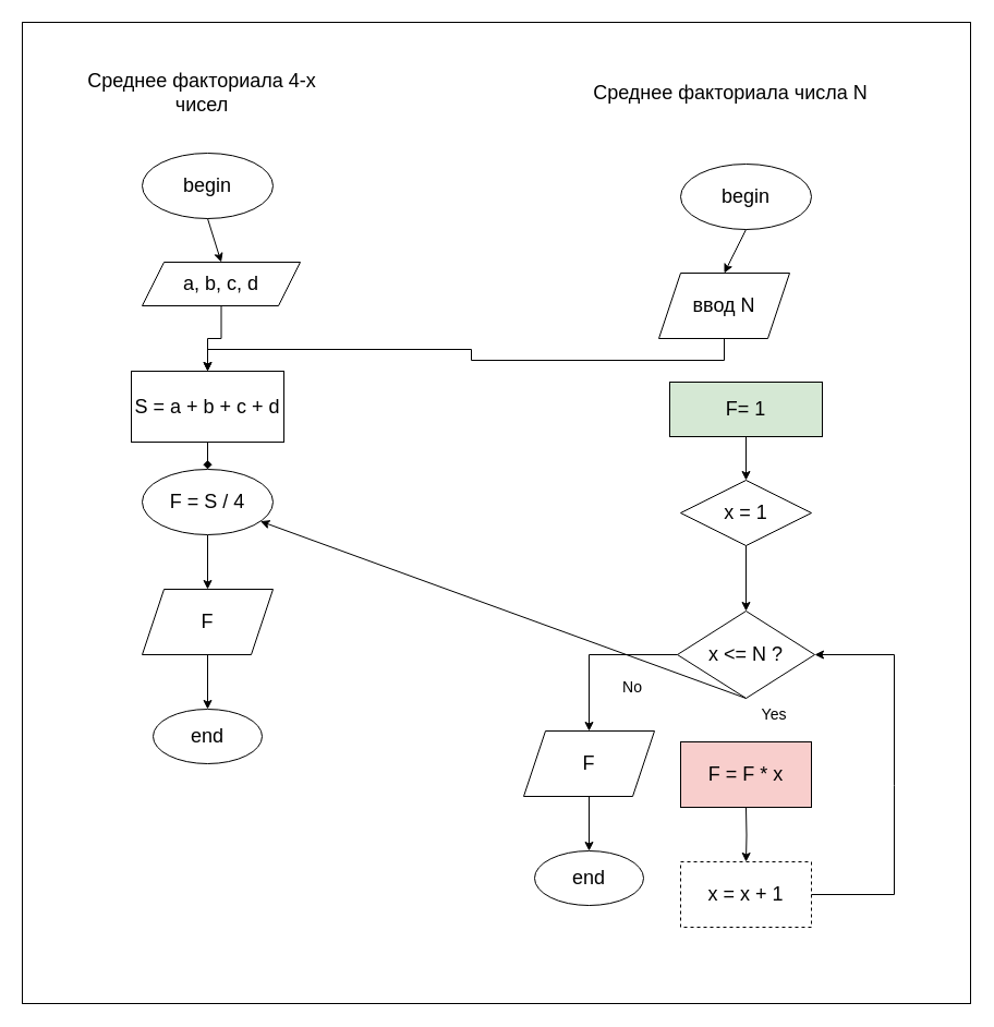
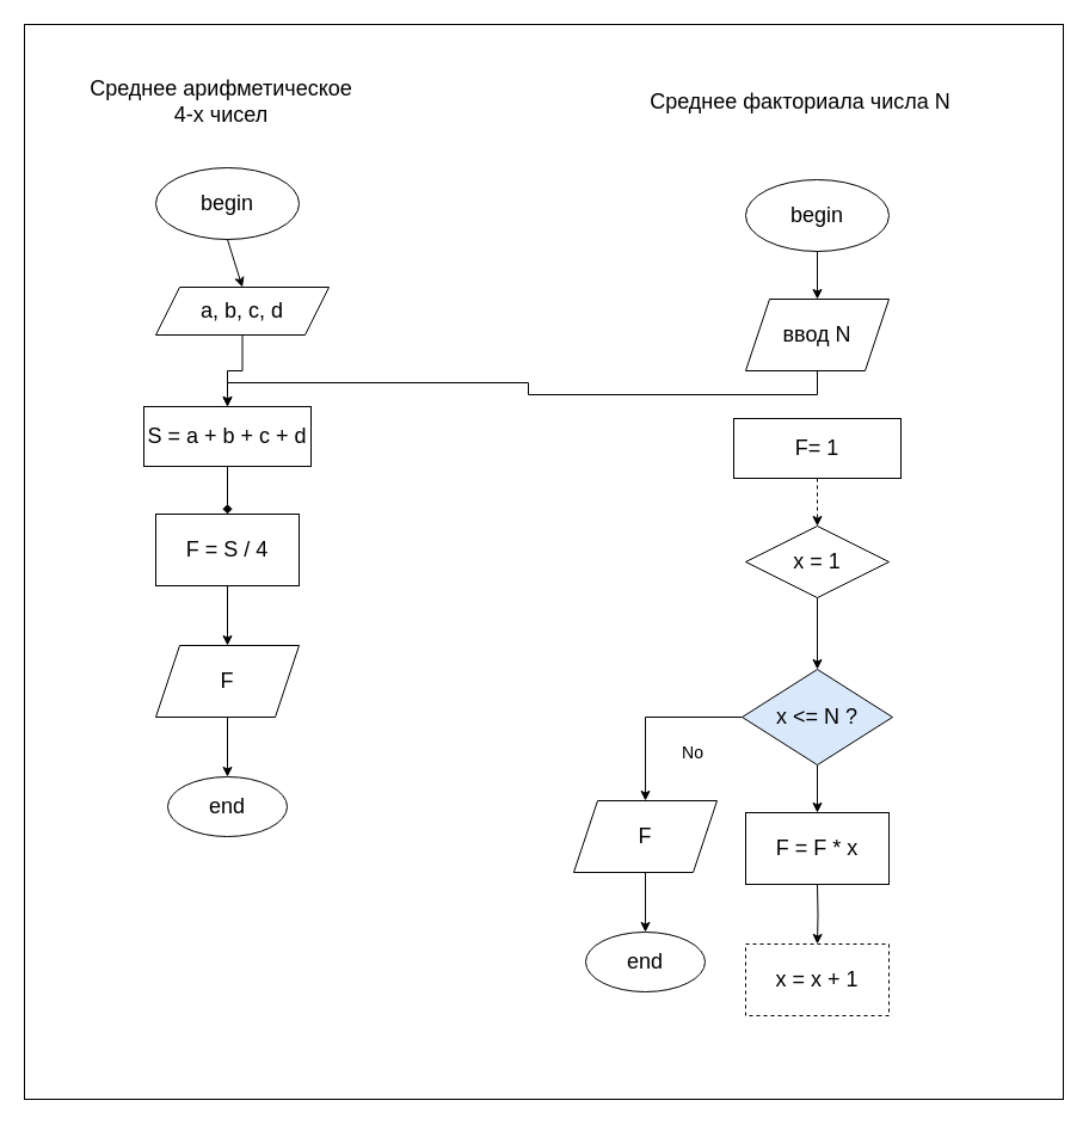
  <mxCell id="0" />
  <mxCell id="1" parent="0" />
  <mxCell id="2" value="" style="rounded=0;whiteSpace=wrap;html=1;" vertex="1" parent="1"><mxGeometry x="20" y="20" width="870" height="900" as="geometry" /></mxCell>
  <mxCell id="3" value="&lt;font style=&quot;font-size: 18px;&quot;&gt;begin&lt;/font&gt;" style="ellipse;whiteSpace=wrap;html=1;" vertex="1" parent="1"><mxGeometry x="130" y="140" width="120" height="60" as="geometry" /></mxCell>
  <mxCell id="4" style="edgeStyle=orthogonalEdgeStyle;rounded=0;orthogonalLoop=1;jettySize=auto;html=1;exitX=0.5;exitY=1;exitDx=0;exitDy=0;" edge="1" parent="1" source="5" target="8"><mxGeometry relative="1" as="geometry"><mxPoint x="190" y="330" as="targetPoint" /></mxGeometry></mxCell>
  <mxCell id="5" value="&lt;font style=&quot;font-size: 18px;&quot;&gt;a, b, c, d&lt;/font&gt;" style="shape=parallelogram;perimeter=parallelogramPerimeter;whiteSpace=wrap;html=1;fixedSize=1;" vertex="1" parent="1"><mxGeometry x="130" y="240" width="145" height="40" as="geometry" /></mxCell>
  <mxCell id="6" value="" style="endArrow=classic;html=1;rounded=0;exitX=0.5;exitY=1;exitDx=0;exitDy=0;entryX=0.5;entryY=0;entryDx=0;entryDy=0;" edge="1" parent="1" source="3" target="5"><mxGeometry width="50" height="50" relative="1" as="geometry"><mxPoint y="360" as="sourcePoint" x="180" /><mxPoint x="230" y="310" as="targetPoint" /></mxGeometry></mxCell>
  <mxCell id="7" style="edgeStyle=orthogonalEdgeStyle;rounded=0;orthogonalLoop=1;jettySize=auto;html=1;endArrow=diamond;" edge="1" parent="1" source="8" target="10"><mxGeometry relative="1" as="geometry"><mxPoint x="190" y="430" as="targetPoint" /></mxGeometry></mxCell>
- <mxCell id="8" value="&lt;font style=&quot;font-size: 18px;&quot;&gt;S = a + b + c + d&lt;/font&gt;" style="rounded=0;whiteSpace=wrap;html=1;" vertex="1" parent="1"><mxGeometry x="120" y="340" width="140" height="65" as="geometry" /></mxCell>
+ <mxCell id="8" value="&lt;font style=&quot;font-size: 18px;&quot;&gt;S = a + b + c + d&lt;/font&gt;" style="rounded=0;whiteSpace=wrap;html=1;" vertex="1" parent="1"><mxGeometry x="120" y="340" width="140" height="50" as="geometry" /></mxCell>
  <mxCell id="9" style="edgeStyle=orthogonalEdgeStyle;rounded=0;orthogonalLoop=1;jettySize=auto;html=1;exitX=0.5;exitY=1;exitDx=0;exitDy=0;" edge="1" parent="1" source="10" target="12"><mxGeometry relative="1" as="geometry"><mxPoint x="190" y="530" as="targetPoint" /></mxGeometry></mxCell>
- <mxCell id="10" value="&lt;font style=&quot;font-size: 18px;&quot;&gt;F = S / 4&lt;/font&gt;" style="ellipse;whiteSpace=wrap;html=1;" vertex="1" parent="1"><mxGeometry x="130" y="430" width="120" height="60" as="geometry" /></mxCell>
+ <mxCell id="10" value="&lt;font style=&quot;font-size: 18px;&quot;&gt;F = S / 4&lt;/font&gt;" style="rounded=0;whiteSpace=wrap;html=1;" vertex="1" parent="1"><mxGeometry x="130" y="430" width="120" height="60" as="geometry" /></mxCell>
  <mxCell id="11" style="edgeStyle=orthogonalEdgeStyle;rounded=0;orthogonalLoop=1;jettySize=auto;html=1;" edge="1" parent="1" source="12" target="13"><mxGeometry relative="1" as="geometry"><mxPoint x="190" y="640" as="targetPoint" /></mxGeometry></mxCell>
  <mxCell id="12" value="&lt;font style=&quot;font-size: 18px;&quot;&gt;F&lt;/font&gt;" style="shape=parallelogram;perimeter=parallelogramPerimeter;whiteSpace=wrap;html=1;fixedSize=1;" vertex="1" parent="1"><mxGeometry x="130" y="540" width="120" height="60" as="geometry" /></mxCell>
  <mxCell id="13" value="&lt;font style=&quot;font-size: 18px;&quot;&gt;end&lt;/font&gt;" style="ellipse;whiteSpace=wrap;html=1;" vertex="1" parent="1"><mxGeometry x="140" y="650" width="100" height="50" as="geometry" /></mxCell>
- <mxCell id="14" value="&lt;font style=&quot;font-size: 18px;&quot;&gt;Среднее факториала 4-х чисел&lt;/font&gt;" style="text;html=1;strokeColor=none;fillColor=none;align=center;verticalAlign=middle;whiteSpace=wrap;rounded=0;" vertex="1" parent="1"><mxGeometry x="70" y="80" width="230" height="10" as="geometry" /></mxCell>
+ <mxCell id="14" value="&lt;font style=&quot;font-size: 18px;&quot;&gt;Среднее арифметическое 4-х чисел&lt;/font&gt;" style="text;html=1;strokeColor=none;fillColor=none;align=center;verticalAlign=middle;whiteSpace=wrap;rounded=0;" vertex="1" parent="1"><mxGeometry x="70" y="80" width="230" height="10" as="geometry" /></mxCell>
  <mxCell id="15" value="&lt;font style=&quot;font-size: 18px;&quot;&gt;Среднее факториала числа N&lt;/font&gt;" style="text;html=1;strokeColor=none;fillColor=none;align=center;verticalAlign=middle;whiteSpace=wrap;rounded=0;" vertex="1" parent="1"><mxGeometry x="540" y="65" width="260" height="40" as="geometry" /></mxCell>
  <mxCell id="16" value="&lt;font style=&quot;font-size: 18px;&quot;&gt;begin&lt;/font&gt;" style="ellipse;whiteSpace=wrap;html=1;" vertex="1" parent="1"><mxGeometry x="624" y="150" width="120" height="60" as="geometry" /></mxCell>
  <mxCell id="17" style="edgeStyle=orthogonalEdgeStyle;rounded=0;orthogonalLoop=1;jettySize=auto;html=1;exitX=0.5;exitY=1;exitDx=0;exitDy=0;" edge="1" parent="1" source="18" target="8"><mxGeometry relative="1" as="geometry"><mxPoint x="684" y="340" as="targetPoint" /></mxGeometry></mxCell>
- <mxCell id="18" value="&lt;font style=&quot;font-size: 18px;&quot;&gt;ввод N&lt;/font&gt;" style="shape=parallelogram;perimeter=parallelogramPerimeter;whiteSpace=wrap;html=1;fixedSize=1;" vertex="1" parent="1"><mxGeometry x="604" y="250" width="120" height="60" as="geometry" /></mxCell>
+ <mxCell id="18" value="&lt;font style=&quot;font-size: 18px;&quot;&gt;ввод N&lt;/font&gt;" style="shape=parallelogram;perimeter=parallelogramPerimeter;whiteSpace=wrap;html=1;fixedSize=1;" vertex="1" parent="1"><mxGeometry x="624" y="250" width="120" height="60" as="geometry" /></mxCell>
  <mxCell id="19" value="" style="endArrow=classic;html=1;rounded=0;exitX=0.5;exitY=1;exitDx=0;exitDy=0;entryX=0.5;entryY=0;entryDx=0;entryDy=0;" edge="1" parent="1" source="16" target="18"><mxGeometry width="50" height="50" relative="1" as="geometry"><mxPoint x="674" y="370" as="sourcePoint" /><mxPoint x="724" y="320" as="targetPoint" /></mxGeometry></mxCell>
- <mxCell id="20" style="edgeStyle=orthogonalEdgeStyle;rounded=0;orthogonalLoop=1;jettySize=auto;html=1;" edge="1" parent="1" source="21" target="22"><mxGeometry relative="1" as="geometry"><mxPoint x="684" y="440" as="targetPoint" /></mxGeometry></mxCell>
- <mxCell id="21" value="&lt;font style=&quot;font-size: 18px;&quot;&gt;F= 1&lt;/font&gt;" style="rounded=0;whiteSpace=wrap;html=1;fillColor=#d5e8d4;" vertex="1" parent="1"><mxGeometry x="614" y="350" width="140" height="50" as="geometry" /></mxCell>
+ <mxCell id="20" style="edgeStyle=orthogonalEdgeStyle;rounded=0;orthogonalLoop=1;jettySize=auto;html=1;dashed=1;" edge="1" parent="1" source="21" target="22"><mxGeometry relative="1" as="geometry"><mxPoint x="684" y="440" as="targetPoint" /></mxGeometry></mxCell>
+ <mxCell id="21" value="&lt;font style=&quot;font-size: 18px;&quot;&gt;F= 1&lt;/font&gt;" style="rounded=0;whiteSpace=wrap;html=1;" vertex="1" parent="1"><mxGeometry x="614" y="350" width="140" height="50" as="geometry" /></mxCell>
  <mxCell id="22" value="&lt;font style=&quot;font-size: 18px;&quot;&gt;x = 1&lt;/font&gt;" style="rhombus;whiteSpace=wrap;html=1;" vertex="1" parent="1"><mxGeometry x="624" y="440" width="120" height="60" as="geometry" /></mxCell>
  <mxCell id="23" style="edgeStyle=orthogonalEdgeStyle;rounded=0;orthogonalLoop=1;jettySize=auto;html=1;" edge="1" parent="1" source="24" target="25"><mxGeometry relative="1" as="geometry"><mxPoint x="540" y="770" as="targetPoint" /></mxGeometry></mxCell>
  <mxCell id="24" value="&lt;font style=&quot;font-size: 18px;&quot;&gt;F&lt;/font&gt;" style="shape=parallelogram;perimeter=parallelogramPerimeter;whiteSpace=wrap;html=1;fixedSize=1;" vertex="1" parent="1"><mxGeometry x="480" y="670" width="120" height="60" as="geometry" /></mxCell>
  <mxCell id="25" value="&lt;font style=&quot;font-size: 18px;&quot;&gt;end&lt;/font&gt;" style="ellipse;whiteSpace=wrap;html=1;" vertex="1" parent="1"><mxGeometry x="490" y="780" width="100" height="50" as="geometry" /></mxCell>
- <mxCell id="26" value="&lt;font style=&quot;font-size: 18px;&quot;&gt;x &amp;lt;= N ?&lt;/font&gt;" style="rhombus;whiteSpace=wrap;html=1;" vertex="1" parent="1"><mxGeometry x="621" y="560" width="126" height="80" as="geometry" /></mxCell>
+ <mxCell id="26" value="&lt;font style=&quot;font-size: 18px;&quot;&gt;x &amp;lt;= N ?&lt;/font&gt;" style="rhombus;whiteSpace=wrap;html=1;fillColor=#dae8fc;" vertex="1" parent="1"><mxGeometry x="621" y="560" width="126" height="80" as="geometry" /></mxCell>
  <mxCell id="27" value="" style="endArrow=classic;html=1;rounded=0;exitX=0.5;exitY=1;exitDx=0;exitDy=0;" edge="1" parent="1" source="22"><mxGeometry width="50" height="50" relative="1" as="geometry"><mxPoint x="610" y="670" as="sourcePoint" /><mxPoint x="684" y="560" as="targetPoint" /></mxGeometry></mxCell>
  <mxCell id="28" value="" style="endArrow=classic;html=1;rounded=0;exitX=0;exitY=0.5;exitDx=0;exitDy=0;entryX=0.5;entryY=0;entryDx=0;entryDy=0;" edge="1" parent="1" source="26" target="24"><mxGeometry width="50" height="50" relative="1" as="geometry"><mxPoint x="600" y="660" as="sourcePoint" /><mxPoint x="570" y="670" as="targetPoint" /><Array as="points"><mxPoint x="540" y="600" /></Array></mxGeometry></mxCell>
  <mxCell id="29" value="&lt;font style=&quot;font-size: 14px;&quot;&gt;No&lt;/font&gt;" style="text;html=1;strokeColor=none;fillColor=none;align=center;verticalAlign=middle;whiteSpace=wrap;rounded=0;" vertex="1" parent="1"><mxGeometry x="550" y="615" width="60" height="30" as="geometry" /></mxCell>
- <mxCell id="30" value="&lt;font style=&quot;font-size: 18px;&quot;&gt;F = F * x&lt;/font&gt;" style="rounded=0;whiteSpace=wrap;html=1;fillColor=#f8cecc;" vertex="1" parent="1"><mxGeometry x="624" y="680" width="120" height="60" as="geometry" /></mxCell>
- <mxCell id="31" value="" style="endArrow=classic;html=1;rounded=0;exitX=0.5;exitY=1;exitDx=0;exitDy=0;" edge="1" parent="1" source="26" target="10"><mxGeometry width="50" height="50" relative="1" as="geometry"><mxPoint x="580" y="690" as="sourcePoint" /><mxPoint x="630" y="640" as="targetPoint" /></mxGeometry></mxCell>
- <mxCell id="32" value="&lt;font style=&quot;font-size: 14px;&quot;&gt;Yes&lt;/font&gt;" style="text;html=1;strokeColor=none;fillColor=none;align=center;verticalAlign=middle;whiteSpace=wrap;rounded=0;" vertex="1" parent="1"><mxGeometry x="680" y="640" width="60" height="30" as="geometry" /></mxCell>
+ <mxCell id="30" value="&lt;font style=&quot;font-size: 18px;&quot;&gt;F = F * x&lt;/font&gt;" style="rounded=0;whiteSpace=wrap;html=1;" vertex="1" parent="1"><mxGeometry x="624" y="680" width="120" height="60" as="geometry" /></mxCell>
+ <mxCell id="31" value="" style="endArrow=classic;html=1;rounded=0;exitX=0.5;exitY=1;exitDx=0;exitDy=0;entryX=0.5;entryY=0;entryDx=0;entryDy=0;" edge="1" parent="1" source="26" target="30"><mxGeometry width="50" height="50" relative="1" as="geometry"><mxPoint x="580" y="690" as="sourcePoint" /><mxPoint x="630" y="640" as="targetPoint" /></mxGeometry></mxCell>
  <mxCell id="33" style="edgeStyle=orthogonalEdgeStyle;rounded=0;orthogonalLoop=1;jettySize=auto;html=1;" edge="1" parent="1" target="34"><mxGeometry relative="1" as="geometry"><mxPoint x="684" y="780" as="targetPoint" /><mxPoint x="684" y="740" as="sourcePoint" /></mxGeometry></mxCell>
  <mxCell id="34" value="&lt;font style=&quot;font-size: 18px;&quot;&gt;x = x + 1&lt;/font&gt;" style="rounded=0;whiteSpace=wrap;html=1;dashed=1;" vertex="1" parent="1"><mxGeometry x="624" y="790" width="120" height="60" as="geometry" /></mxCell>
- <mxCell id="35" value="" style="endArrow=classic;html=1;rounded=0;exitX=1;exitY=0.5;exitDx=0;exitDy=0;entryX=1;entryY=0.5;entryDx=0;entryDy=0;" edge="1" parent="1" source="34" target="26"><mxGeometry width="50" height="50" relative="1" as="geometry"><mxPoint x="580" y="680" as="sourcePoint" /><mxPoint x="630" y="630" as="targetPoint" /><Array as="points"><mxPoint x="820" y="820" /><mxPoint x="820" y="720" /><mxPoint x="820" y="600" /></Array></mxGeometry></mxCell>
